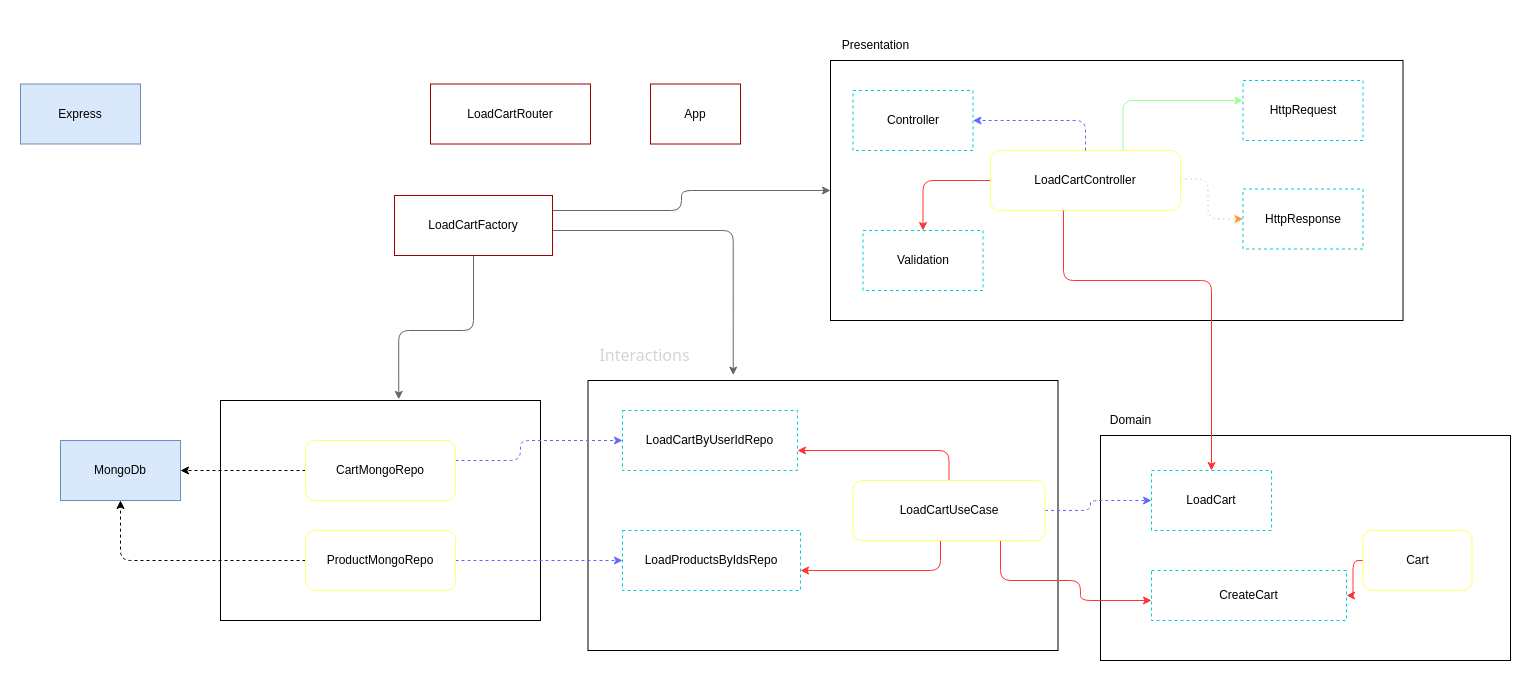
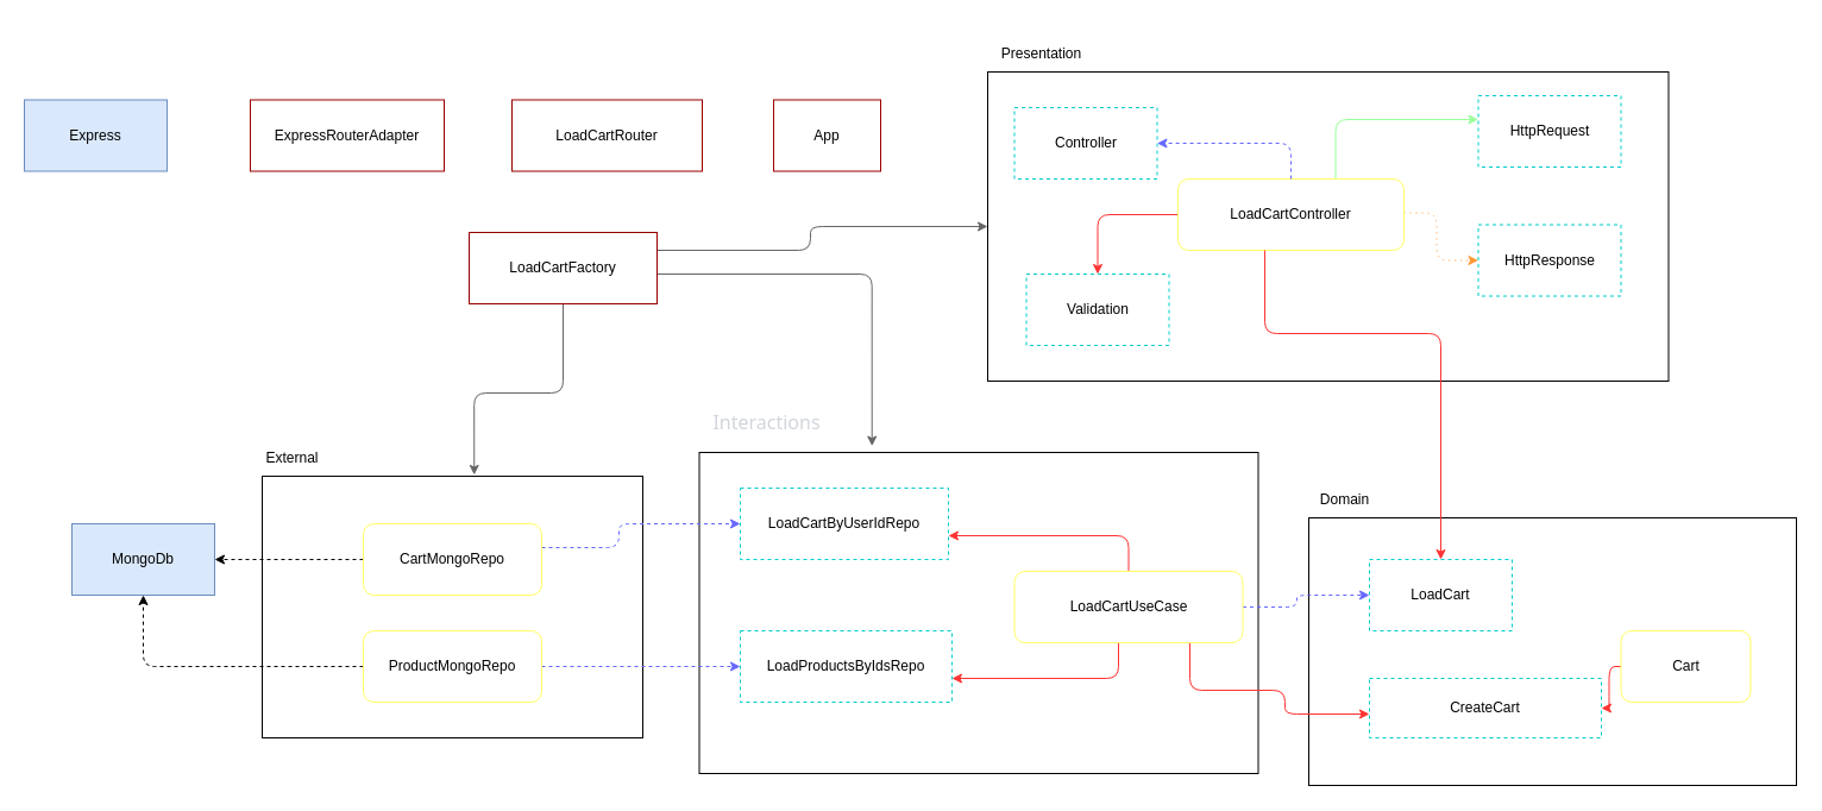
  <mxCell id="0" />
  <mxCell id="1" parent="0" />
  <mxCell id="2" value="" style="rounded=0;whiteSpace=wrap;html=1;" parent="1" vertex="1"><mxGeometry x="830" y="60" width="572.5" height="260" as="geometry" /></mxCell>
  <mxCell id="3" style="edgeStyle=orthogonalEdgeStyle;html=1;strokeColor=#99ff99;" parent="1" source="6" target="10" edge="1"><mxGeometry relative="1" as="geometry"><Array as="points"><mxPoint x="1122.5" y="100" /></Array></mxGeometry></mxCell>
  <mxCell id="4" style="edgeStyle=orthogonalEdgeStyle;html=1;strokeColor=#ff9933;dashed=1;dashPattern=1 4;" parent="1" source="6" target="11" edge="1"><mxGeometry relative="1" as="geometry"><Array as="points"><mxPoint x="1207.5" y="178.5" /><mxPoint x="1207.5" y="218.5" /></Array></mxGeometry></mxCell>
  <mxCell id="5" style="edgeStyle=orthogonalEdgeStyle;html=1;entryX=0.5;entryY=0;entryDx=0;entryDy=0;strokeColor=#ff3333;" parent="1" source="6" target="12" edge="1"><mxGeometry relative="1" as="geometry" /></mxCell>
  <mxCell id="6" value="LoadCartController" style="rounded=1;whiteSpace=wrap;html=1;strokeColor=#FFFF66;" parent="1" vertex="1"><mxGeometry x="990" y="150" width="190" height="60" as="geometry" /></mxCell>
  <mxCell id="7" value="Presentation" style="text;html=1;strokeColor=none;fillColor=none;align=center;verticalAlign=middle;whiteSpace=wrap;rounded=0;" parent="1" vertex="1"><mxGeometry x="830" y="30" width="90.5" height="30" as="geometry" /></mxCell>
  <mxCell id="8" value="Controller" style="rounded=0;whiteSpace=wrap;html=1;strokeColor=#00CCCC;dashed=1;" parent="1" vertex="1"><mxGeometry x="852.5" y="90" width="120" height="60" as="geometry" /></mxCell>
  <mxCell id="9" value="" style="endArrow=classic;html=1;fillColor=#a20025;strokeColor=#6666FF;dashed=1;exitX=0.5;exitY=0;exitDx=0;exitDy=0;entryX=1;entryY=0.5;entryDx=0;entryDy=0;edgeStyle=orthogonalEdgeStyle;" parent="1" source="6" target="8" edge="1"><mxGeometry width="50" height="50" relative="1" as="geometry"><mxPoint x="1112.5" y="90" as="sourcePoint" /><mxPoint x="1232.5" y="90" as="targetPoint" /></mxGeometry></mxCell>
  <mxCell id="10" value="HttpRequest" style="rounded=0;whiteSpace=wrap;html=1;strokeColor=#00CCCC;dashed=1;" parent="1" vertex="1"><mxGeometry x="1242.5" y="80" width="120" height="60" as="geometry" /></mxCell>
  <mxCell id="11" value="HttpResponse" style="rounded=0;whiteSpace=wrap;html=1;strokeColor=#00CCCC;dashed=1;" parent="1" vertex="1"><mxGeometry x="1242.5" y="188.5" width="120" height="60" as="geometry" /></mxCell>
  <mxCell id="12" value="Validation" style="rounded=0;whiteSpace=wrap;html=1;strokeColor=#00CCCC;dashed=1;" parent="1" vertex="1"><mxGeometry x="862.5" y="230" width="120" height="60" as="geometry" /></mxCell>
  <mxCell id="13" value="" style="rounded=0;whiteSpace=wrap;html=1;" parent="1" vertex="1"><mxGeometry x="1100" y="435" width="410" height="225" as="geometry" /></mxCell>
  <mxCell id="14" value="Domain" style="text;html=1;align=center;verticalAlign=middle;resizable=0;points=[];autosize=1;strokeColor=none;fillColor=none;" parent="1" vertex="1"><mxGeometry x="1100" y="405" width="60" height="30" as="geometry" /></mxCell>
  <mxCell id="15" value="LoadCart" style="rounded=0;whiteSpace=wrap;html=1;strokeColor=#00CCCC;dashed=1;" parent="1" vertex="1"><mxGeometry x="1151" y="470" width="120" height="60" as="geometry" /></mxCell>
  <mxCell id="16" style="edgeStyle=orthogonalEdgeStyle;html=1;strokeColor=#FF3333;" parent="1" source="6" target="15" edge="1"><mxGeometry relative="1" as="geometry"><Array as="points"><mxPoint x="1063" y="280" /><mxPoint x="1211" y="280" /></Array></mxGeometry></mxCell>
  <mxCell id="17" value="" style="rounded=0;whiteSpace=wrap;html=1;" parent="1" vertex="1"><mxGeometry x="587.5" y="380" width="470" height="270" as="geometry" /></mxCell>
  <mxCell id="18" style="edgeStyle=orthogonalEdgeStyle;html=1;strokeColor=#ff3333;" parent="1" source="22" target="24" edge="1"><mxGeometry relative="1" as="geometry"><Array as="points"><mxPoint x="710" y="450" /></Array></mxGeometry></mxCell>
  <mxCell id="19" style="edgeStyle=orthogonalEdgeStyle;html=1;strokeColor=#6666FF;fillColor=#a20025;dashed=1;" parent="1" source="22" target="15" edge="1"><mxGeometry relative="1" as="geometry"><Array as="points"><mxPoint x="1090" y="510" /><mxPoint x="1090" y="500" /></Array></mxGeometry></mxCell>
  <mxCell id="20" style="edgeStyle=orthogonalEdgeStyle;html=1;strokeColor=#ff3333;" parent="1" source="22" target="44" edge="1"><mxGeometry relative="1" as="geometry"><Array as="points"><mxPoint x="940" y="570" /></Array></mxGeometry></mxCell>
  <mxCell id="21" style="edgeStyle=orthogonalEdgeStyle;html=1;strokeColor=#ff3333;fillColor=#a20025;" edge="1" parent="1" source="22" target="48"><mxGeometry relative="1" as="geometry"><Array as="points"><mxPoint x="1000" y="580" /><mxPoint x="1080" y="580" /><mxPoint x="1080" y="600" /></Array></mxGeometry></mxCell>
  <mxCell id="22" value="LoadCartUseCase" style="rounded=1;whiteSpace=wrap;html=1;strokeColor=#FFFF66;" parent="1" vertex="1"><mxGeometry x="852.5" y="480" width="192" height="60" as="geometry" /></mxCell>
  <mxCell id="23" value="&lt;div style=&quot;text-align: start;&quot;&gt;&lt;span style=&quot;background-color: initial; font-size: 16px;&quot;&gt;&lt;font face=&quot;Söhne, ui-sans-serif, system-ui, -apple-system, Segoe UI, Roboto, Ubuntu, Cantarell, Noto Sans, sans-serif, Helvetica Neue, Arial, Apple Color Emoji, Segoe UI Emoji, Segoe UI Symbol, Noto Color Emoji&quot; color=&quot;#d1d5db&quot;&gt;Interactions&lt;/font&gt;&lt;/span&gt;&lt;/div&gt;" style="text;html=1;strokeColor=none;fillColor=none;align=center;verticalAlign=middle;whiteSpace=wrap;rounded=0;" parent="1" vertex="1"><mxGeometry x="587.5" y="340" width="112.5" height="30" as="geometry" /></mxCell>
  <mxCell id="24" value="LoadCartByUserIdRepo" style="rounded=0;whiteSpace=wrap;html=1;strokeColor=#00CCCC;dashed=1;" parent="1" vertex="1"><mxGeometry x="622" y="410" width="175" height="60" as="geometry" /></mxCell>
  <mxCell id="25" value="" style="rounded=0;whiteSpace=wrap;html=1;" parent="1" vertex="1"><mxGeometry x="220" y="400" width="320" height="220" as="geometry" /></mxCell>
+ <mxCell id="26" value="External" style="text;html=1;align=center;verticalAlign=middle;resizable=0;points=[];autosize=1;strokeColor=none;fillColor=none;" parent="1" vertex="1"><mxGeometry x="210" y="370" width="70" height="30" as="geometry" /></mxCell>
  <mxCell id="27" value="&lt;font color=&quot;#000000&quot;&gt;MongoDb&lt;/font&gt;" style="rounded=0;whiteSpace=wrap;html=1;fillColor=#dae8fc;strokeColor=#6c8ebf;" parent="1" vertex="1"><mxGeometry x="60" y="440" width="120" height="60" as="geometry" /></mxCell>
  <mxCell id="28" style="edgeStyle=orthogonalEdgeStyle;html=1;dashed=1;" parent="1" source="30" target="27" edge="1"><mxGeometry relative="1" as="geometry" /></mxCell>
  <mxCell id="29" style="edgeStyle=orthogonalEdgeStyle;html=1;strokeColor=#6666FF;fillColor=#a20025;dashed=1;" parent="1" source="30" target="24" edge="1"><mxGeometry relative="1" as="geometry"><Array as="points"><mxPoint x="520" y="460" /><mxPoint x="520" y="440" /></Array></mxGeometry></mxCell>
  <mxCell id="30" value="CartMongoRepo" style="rounded=1;whiteSpace=wrap;html=1;strokeColor=#FFFF66;" parent="1" vertex="1"><mxGeometry x="305" y="440" width="150" height="60" as="geometry" /></mxCell>
  <mxCell id="31" value="" style="rounded=0;whiteSpace=wrap;html=1;strokeColor=#FFFFFF;fontColor=#000000;" parent="1" vertex="1"><mxGeometry x="170" y="50" width="610" height="260" as="geometry" /></mxCell>
  <mxCell id="32" value="&lt;font color=&quot;#ffffff&quot;&gt;Main&lt;/font&gt;" style="text;html=1;align=center;verticalAlign=middle;resizable=0;points=[];autosize=1;strokeColor=none;fillColor=none;fontColor=#000000;" parent="1" vertex="1"><mxGeometry x="170" y="20" width="50" height="30" as="geometry" /></mxCell>
  <mxCell id="33" style="edgeStyle=orthogonalEdgeStyle;html=1;entryX=0.557;entryY=-0.005;entryDx=0;entryDy=0;entryPerimeter=0;strokeColor=#666666;" parent="1" source="36" target="25" edge="1"><mxGeometry relative="1" as="geometry"><Array as="points"><mxPoint x="473" y="330" /><mxPoint x="398" y="330" /></Array></mxGeometry></mxCell>
  <mxCell id="34" style="edgeStyle=orthogonalEdgeStyle;html=1;strokeColor=#666666;" parent="1" source="36" target="2" edge="1"><mxGeometry relative="1" as="geometry"><Array as="points"><mxPoint x="681" y="210" /><mxPoint x="681" y="190" /></Array></mxGeometry></mxCell>
  <mxCell id="35" style="edgeStyle=orthogonalEdgeStyle;html=1;entryX=0.309;entryY=-0.02;entryDx=0;entryDy=0;entryPerimeter=0;strokeColor=#666666;" parent="1" source="36" target="17" edge="1"><mxGeometry relative="1" as="geometry"><Array as="points"><mxPoint x="733" y="230" /></Array></mxGeometry></mxCell>
  <mxCell id="36" value="LoadCartFactory" style="rounded=0;whiteSpace=wrap;html=1;strokeColor=#990000;gradientColor=none;" parent="1" vertex="1"><mxGeometry x="394" y="195" width="158" height="60" as="geometry" /></mxCell>
+ <mxCell id="37" style="edgeStyle=orthogonalEdgeStyle;html=1;strokeColor=#FFFFFF;fontColor=#FFFFFF;dashed=1;" parent="1" source="38" target="43" edge="1"><mxGeometry relative="1" as="geometry" /></mxCell>
+ <mxCell id="38" value="ExpressRouterAdapter" style="rounded=0;whiteSpace=wrap;html=1;strokeColor=#990000;gradientColor=none;" parent="1" vertex="1"><mxGeometry x="210" y="83.5" width="163" height="60" as="geometry" /></mxCell>
  <mxCell id="39" style="edgeStyle=orthogonalEdgeStyle;html=1;strokeColor=#FFFFFF;fontColor=#FFFFFF;" parent="1" source="40" target="36" edge="1"><mxGeometry relative="1" as="geometry" /></mxCell>
  <mxCell id="40" value="LoadCartRouter" style="rounded=0;whiteSpace=wrap;html=1;strokeColor=#990000;gradientColor=none;" parent="1" vertex="1"><mxGeometry x="430" y="83.5" width="160" height="60" as="geometry" /></mxCell>
  <mxCell id="41" style="edgeStyle=orthogonalEdgeStyle;html=1;entryX=1;entryY=0.5;entryDx=0;entryDy=0;strokeColor=#FFFFFF;fontColor=#FFFFFF;" parent="1" source="42" target="40" edge="1"><mxGeometry relative="1" as="geometry" /></mxCell>
  <mxCell id="42" value="App" style="rounded=0;whiteSpace=wrap;html=1;strokeColor=#990000;gradientColor=none;" parent="1" vertex="1"><mxGeometry x="650" y="83.5" width="90" height="60" as="geometry" /></mxCell>
  <mxCell id="43" value="&lt;font color=&quot;#000000&quot;&gt;Express&lt;/font&gt;" style="rounded=0;whiteSpace=wrap;html=1;fillColor=#dae8fc;strokeColor=#6c8ebf;" parent="1" vertex="1"><mxGeometry x="20" y="83.5" width="120" height="60" as="geometry" /></mxCell>
  <mxCell id="44" value="LoadProductsByIdsRepo" style="rounded=0;whiteSpace=wrap;html=1;strokeColor=#00CCCC;dashed=1;" parent="1" vertex="1"><mxGeometry x="622" y="530" width="178" height="60" as="geometry" /></mxCell>
  <mxCell id="45" style="edgeStyle=orthogonalEdgeStyle;html=1;entryX=0;entryY=0.5;entryDx=0;entryDy=0;strokeColor=#6666FF;fillColor=#a20025;dashed=1;" parent="1" source="47" target="44" edge="1"><mxGeometry relative="1" as="geometry" /></mxCell>
  <mxCell id="46" style="edgeStyle=orthogonalEdgeStyle;html=1;entryX=0.5;entryY=1;entryDx=0;entryDy=0;dashed=1;" parent="1" source="47" target="27" edge="1"><mxGeometry relative="1" as="geometry" /></mxCell>
  <mxCell id="47" value="ProductMongoRepo" style="rounded=1;whiteSpace=wrap;html=1;strokeColor=#FFFF66;" parent="1" vertex="1"><mxGeometry x="305" y="530" width="150" height="60" as="geometry" /></mxCell>
  <mxCell id="48" value="CreateCart" style="rounded=0;whiteSpace=wrap;html=1;strokeColor=#00CCCC;dashed=1;" vertex="1" parent="1"><mxGeometry x="1151" y="570" width="195" height="50" as="geometry" /></mxCell>
  <mxCell id="49" style="edgeStyle=orthogonalEdgeStyle;html=1;strokeColor=#FF3333;" edge="1" parent="1" source="50" target="48"><mxGeometry relative="1" as="geometry" /></mxCell>
  <mxCell id="50" value="Cart" style="rounded=1;whiteSpace=wrap;html=1;strokeColor=#FFFF66;" vertex="1" parent="1"><mxGeometry x="1362.5" y="530" width="109" height="60" as="geometry" /></mxCell>
